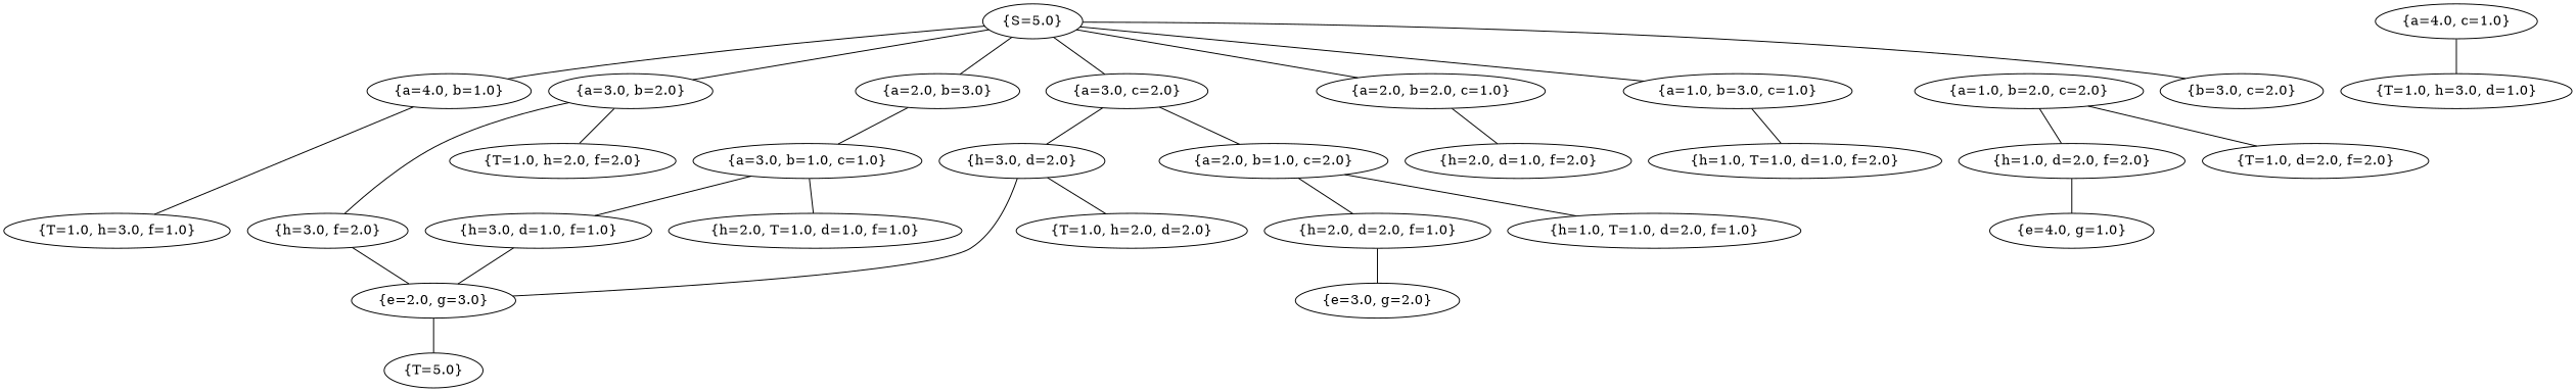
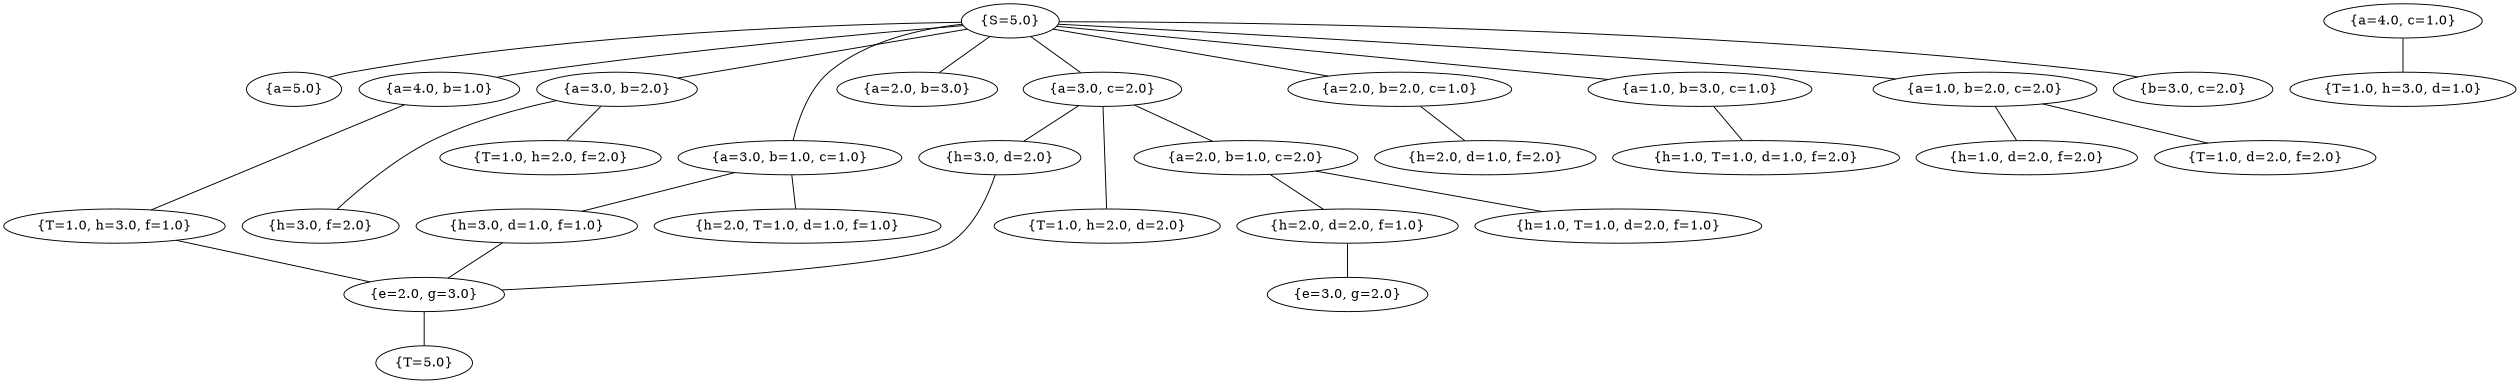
  graph {
    "{S=5.0}" [state="{S=5.0}"]
+   "{a=5.0}" [state="{a=5.0}"]
    "{a=4.0, b=1.0}" [state="{a=4.0, b=1.0}"]
    "{a=3.0, b=2.0}" [state="{a=3.0, b=2.0}"]
    "{a=2.0, b=3.0}" [state="{a=2.0, b=3.0}"]
    "{a=3.0, b=1.0, c=1.0}" [state="{a=3.0, b=1.0, c=1.0}"]
    "{a=2.0, b=2.0, c=1.0}" [state="{a=2.0, b=2.0, c=1.0}"]
    "{a=1.0, b=3.0, c=1.0}" [state="{a=1.0, b=3.0, c=1.0}"]
    "{a=3.0, c=2.0}" [state="{a=3.0, c=2.0}"]
    "{a=1.0, b=2.0, c=2.0}" [state="{a=1.0, b=2.0, c=2.0}"]
    "{b=3.0, c=2.0}" [state="{b=3.0, c=2.0}"]
    "{T=1.0, h=3.0, f=1.0}" [state="{T=1.0, h=3.0, f=1.0}"]
    "{h=3.0, f=2.0}" [state="{h=3.0, f=2.0}"]
    "{T=1.0, h=2.0, f=2.0}" [state="{T=1.0, h=2.0, f=2.0}"]
    "{a=4.0, c=1.0}" [state="{a=4.0, c=1.0}"]
    "{T=1.0, h=3.0, d=1.0}" [state="{T=1.0, h=3.0, d=1.0}"]
    "{h=3.0, d=1.0, f=1.0}" [state="{h=3.0, d=1.0, f=1.0}"]
    "{h=2.0, T=1.0, d=1.0, f=1.0}" [state="{h=2.0, T=1.0, d=1.0, f=1.0}"]
    "{h=2.0, d=1.0, f=2.0}" [state="{h=2.0, d=1.0, f=2.0}"]
    "{h=1.0, T=1.0, d=1.0, f=2.0}" [state="{h=1.0, T=1.0, d=1.0, f=2.0}"]
    "{a=2.0, b=1.0, c=2.0}" [state="{a=2.0, b=1.0, c=2.0}"]
    "{h=3.0, d=2.0}" [state="{h=3.0, d=2.0}"]
    "{T=1.0, h=2.0, d=2.0}" [state="{T=1.0, h=2.0, d=2.0}"]
    "{h=2.0, d=2.0, f=1.0}" [state="{h=2.0, d=2.0, f=1.0}"]
    "{h=1.0, T=1.0, d=2.0, f=1.0}" [state="{h=1.0, T=1.0, d=2.0, f=1.0}"]
    "{h=1.0, d=2.0, f=2.0}" [state="{h=1.0, d=2.0, f=2.0}"]
    "{T=1.0, d=2.0, f=2.0}" [state="{T=1.0, d=2.0, f=2.0}"]
    "{e=2.0, g=3.0}" [state="{e=2.0, g=3.0}"]
    "{e=3.0, g=2.0}" [state="{e=3.0, g=2.0}"]
-   "{e=4.0, g=1.0}" [state="{e=4.0, g=1.0}"]
    "{T=5.0}" [state="{T=5.0}"]
+   "{S=5.0}" -- "{a=5.0}"
    "{S=5.0}" -- "{a=4.0, b=1.0}"
    "{S=5.0}" -- "{a=3.0, b=2.0}"
    "{S=5.0}" -- "{a=2.0, b=3.0}"
-   "{a=2.0, b=3.0}" -- "{a=3.0, b=1.0, c=1.0}"
+   "{S=5.0}" -- "{a=3.0, b=1.0, c=1.0}"
    "{S=5.0}" -- "{a=2.0, b=2.0, c=1.0}"
    "{S=5.0}" -- "{a=1.0, b=3.0, c=1.0}"
    "{S=5.0}" -- "{a=3.0, c=2.0}"
+   "{S=5.0}" -- "{a=1.0, b=2.0, c=2.0}"
    "{S=5.0}" -- "{b=3.0, c=2.0}"
    "{a=4.0, b=1.0}" -- "{T=1.0, h=3.0, f=1.0}"
    "{a=3.0, b=2.0}" -- "{h=3.0, f=2.0}"
    "{a=3.0, b=2.0}" -- "{T=1.0, h=2.0, f=2.0}"
    "{a=3.0, b=1.0, c=1.0}" -- "{h=3.0, d=1.0, f=1.0}"
    "{a=3.0, b=1.0, c=1.0}" -- "{h=2.0, T=1.0, d=1.0, f=1.0}"
    "{a=2.0, b=2.0, c=1.0}" -- "{h=2.0, d=1.0, f=2.0}"
    "{a=1.0, b=3.0, c=1.0}" -- "{h=1.0, T=1.0, d=1.0, f=2.0}"
    "{a=3.0, c=2.0}" -- "{a=2.0, b=1.0, c=2.0}"
    "{a=3.0, c=2.0}" -- "{h=3.0, d=2.0}"
-   "{h=3.0, d=2.0}" -- "{T=1.0, h=2.0, d=2.0}"
+   "{a=3.0, c=2.0}" -- "{T=1.0, h=2.0, d=2.0}"
    "{a=1.0, b=2.0, c=2.0}" -- "{h=1.0, d=2.0, f=2.0}"
    "{a=1.0, b=2.0, c=2.0}" -- "{T=1.0, d=2.0, f=2.0}"
-   "{h=3.0, f=2.0}" -- "{e=2.0, g=3.0}"
+   "{T=1.0, h=3.0, f=1.0}" -- "{e=2.0, g=3.0}"
    "{a=4.0, c=1.0}" -- "{T=1.0, h=3.0, d=1.0}"
    "{h=3.0, d=1.0, f=1.0}" -- "{e=2.0, g=3.0}"
    "{a=2.0, b=1.0, c=2.0}" -- "{h=2.0, d=2.0, f=1.0}"
    "{a=2.0, b=1.0, c=2.0}" -- "{h=1.0, T=1.0, d=2.0, f=1.0}"
    "{h=3.0, d=2.0}" -- "{e=2.0, g=3.0}"
    "{h=2.0, d=2.0, f=1.0}" -- "{e=3.0, g=2.0}"
-   "{h=1.0, d=2.0, f=2.0}" -- "{e=4.0, g=1.0}"
    "{e=2.0, g=3.0}" -- "{T=5.0}"
  }
